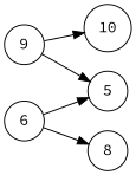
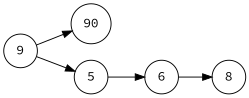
  digraph {
    fontname="Source Code Pro"
    rankdir=LR
    node [fontname="Source Code Pro" shape=circle]
    edge [fontname="Source Code Pro"]
    n1 [label=9]
-   n2 [label=10]
+   n2 [label=90]
    n3 [label=5]
    n4 [label=6]
    n5 [label=8]
    n1 -> n2
    n1 -> n3
-   n4 -> n3
+   n3 -> n4
    n4 -> n5
  }
